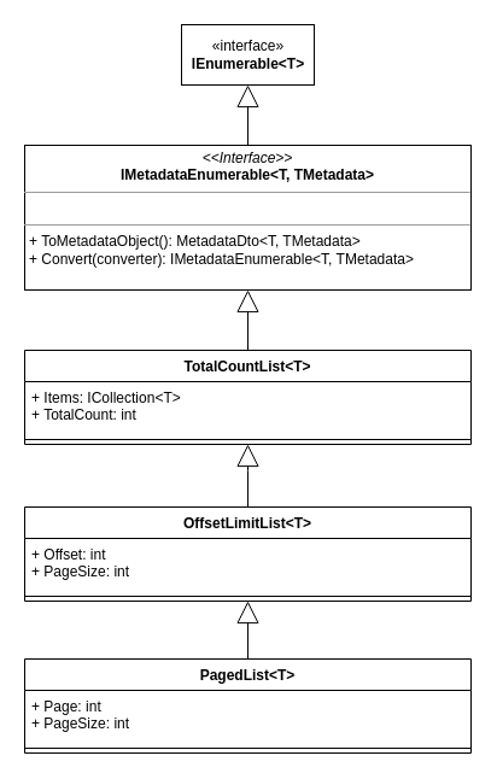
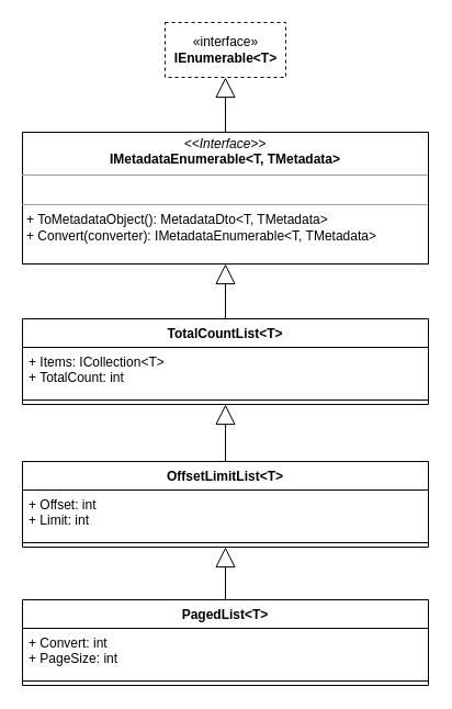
  <mxCell id="0" />
  <mxCell id="1" parent="0" />
- <mxCell id="2" value="«interface»&lt;br&gt;&lt;b&gt;IEnumerable&amp;lt;T&amp;gt;&lt;/b&gt;" style="html=1;" parent="1" vertex="1"><mxGeometry x="150" y="20" width="110" height="50" as="geometry" /></mxCell>
+ <mxCell id="2" value="«interface»&lt;br&gt;&lt;b&gt;IEnumerable&amp;lt;T&amp;gt;&lt;/b&gt;" style="html=1;dashed=1;" parent="1" vertex="1"><mxGeometry x="150" y="20" width="110" height="50" as="geometry" /></mxCell>
  <mxCell id="3" value="" style="edgeStyle=orthogonalEdgeStyle;rounded=0;html=1;jettySize=auto;orthogonalLoop=1;endArrow=block;endFill=0;endSize=16;" parent="1" source="4" target="2" edge="1"><mxGeometry relative="1" as="geometry" /></mxCell>
  <mxCell id="4" value="&lt;p style=&quot;margin: 0px ; margin-top: 4px ; text-align: center&quot;&gt;&lt;i&gt;&amp;lt;&amp;lt;Interface&amp;gt;&amp;gt;&lt;/i&gt;&lt;br&gt;&lt;b&gt;IMetadataEnumerable&amp;lt;T, TMetadata&amp;gt;&lt;/b&gt;&lt;br&gt;&lt;/p&gt;&lt;hr size=&quot;1&quot;&gt;&lt;p style=&quot;margin: 0px ; margin-left: 4px&quot;&gt;&lt;br&gt;&lt;/p&gt;&lt;hr size=&quot;1&quot;&gt;&lt;p style=&quot;margin: 0px ; margin-left: 4px&quot;&gt;+ ToMetadataObject(): MetadataDto&amp;lt;T, TMetadata&amp;gt;&lt;br&gt;+ Convert(converter): IMetadataEnumerable&amp;lt;T, TMetadata&amp;gt;&lt;/p&gt;" style="verticalAlign=top;align=left;overflow=fill;fontSize=12;fontFamily=Helvetica;html=1;" parent="1" vertex="1"><mxGeometry x="20" y="120" width="370" height="120" as="geometry" /></mxCell>
  <mxCell id="5" value="" style="edgeStyle=orthogonalEdgeStyle;rounded=0;html=1;endArrow=block;endFill=0;jettySize=auto;orthogonalLoop=1;endSize=16;" parent="1" source="10" target="4" edge="1"><mxGeometry relative="1" as="geometry" /></mxCell>
  <mxCell id="6" value="" style="edgeStyle=orthogonalEdgeStyle;rounded=0;html=1;endArrow=block;endFill=0;jettySize=auto;orthogonalLoop=1;entryX=0.5;entryY=1;entryDx=0;entryDy=0;endSize=16;" parent="1" source="7" target="13" edge="1"><mxGeometry relative="1" as="geometry"><mxPoint x="205" y="450" as="targetPoint" /><Array as="points" /></mxGeometry></mxCell>
  <mxCell id="7" value="PagedList&lt;T&gt;" style="swimlane;fontStyle=1;align=center;verticalAlign=top;childLayout=stackLayout;horizontal=1;startSize=26;horizontalStack=0;resizeParent=1;resizeParentMax=0;resizeLast=0;collapsible=1;marginBottom=0;" parent="1" vertex="1"><mxGeometry x="20" y="546" width="370" height="78" as="geometry" /></mxCell>
- <mxCell id="8" value="+ Page: int&#10;+ PageSize: int&#10;" style="text;strokeColor=none;fillColor=none;align=left;verticalAlign=top;spacingLeft=4;spacingRight=4;overflow=hidden;rotatable=0;points=[[0,0.5],[1,0.5]];portConstraint=eastwest;" parent="7" vertex="1"><mxGeometry y="26" width="370" height="44" as="geometry" /></mxCell>
+ <mxCell id="8" value="+ Convert: int&#10;+ PageSize: int&#10;" style="text;strokeColor=none;fillColor=none;align=left;verticalAlign=top;spacingLeft=4;spacingRight=4;overflow=hidden;rotatable=0;points=[[0,0.5],[1,0.5]];portConstraint=eastwest;" parent="7" vertex="1"><mxGeometry y="26" width="370" height="44" as="geometry" /></mxCell>
  <mxCell id="9" value="" style="line;strokeWidth=1;fillColor=none;align=left;verticalAlign=middle;spacingTop=-1;spacingLeft=3;spacingRight=3;rotatable=0;labelPosition=right;points=[];portConstraint=eastwest;" parent="7" vertex="1"><mxGeometry y="70" width="370" height="8" as="geometry" /></mxCell>
  <mxCell id="10" value="TotalCountList&lt;T&gt;" style="swimlane;fontStyle=1;align=center;verticalAlign=top;childLayout=stackLayout;horizontal=1;startSize=26;horizontalStack=0;resizeParent=1;resizeParentMax=0;resizeLast=0;collapsible=1;marginBottom=0;" parent="1" vertex="1"><mxGeometry x="20" y="290" width="370" height="78" as="geometry" /></mxCell>
  <mxCell id="11" value="+ Items: ICollection&lt;T&gt;&#10;+ TotalCount: int&#10;" style="text;strokeColor=none;fillColor=none;align=left;verticalAlign=top;spacingLeft=4;spacingRight=4;overflow=hidden;rotatable=0;points=[[0,0.5],[1,0.5]];portConstraint=eastwest;" parent="10" vertex="1"><mxGeometry y="26" width="370" height="44" as="geometry" /></mxCell>
  <mxCell id="12" value="" style="line;strokeWidth=1;fillColor=none;align=left;verticalAlign=middle;spacingTop=-1;spacingLeft=3;spacingRight=3;rotatable=0;labelPosition=right;points=[];portConstraint=eastwest;" parent="10" vertex="1"><mxGeometry y="70" width="370" height="8" as="geometry" /></mxCell>
  <mxCell id="13" value="OffsetLimitList&lt;T&gt;" style="swimlane;fontStyle=1;align=center;verticalAlign=top;childLayout=stackLayout;horizontal=1;startSize=26;horizontalStack=0;resizeParent=1;resizeParentMax=0;resizeLast=0;collapsible=1;marginBottom=0;" parent="1" vertex="1"><mxGeometry x="20" y="420" width="370" height="78" as="geometry" /></mxCell>
- <mxCell id="14" value="+ Offset: int&#10;+ PageSize: int&#10;" style="text;strokeColor=none;fillColor=none;align=left;verticalAlign=top;spacingLeft=4;spacingRight=4;overflow=hidden;rotatable=0;points=[[0,0.5],[1,0.5]];portConstraint=eastwest;" parent="13" vertex="1"><mxGeometry y="26" width="370" height="44" as="geometry" /></mxCell>
+ <mxCell id="14" value="+ Offset: int&#10;+ Limit: int&#10;" style="text;strokeColor=none;fillColor=none;align=left;verticalAlign=top;spacingLeft=4;spacingRight=4;overflow=hidden;rotatable=0;points=[[0,0.5],[1,0.5]];portConstraint=eastwest;" parent="13" vertex="1"><mxGeometry y="26" width="370" height="44" as="geometry" /></mxCell>
  <mxCell id="15" value="" style="line;strokeWidth=1;fillColor=none;align=left;verticalAlign=middle;spacingTop=-1;spacingLeft=3;spacingRight=3;rotatable=0;labelPosition=right;points=[];portConstraint=eastwest;" parent="13" vertex="1"><mxGeometry y="70" width="370" height="8" as="geometry" /></mxCell>
  <mxCell id="16" value="" style="edgeStyle=orthogonalEdgeStyle;rounded=0;html=1;endArrow=block;endFill=0;jettySize=auto;orthogonalLoop=1;endSize=16;" edge="1" parent="1" target="10"><mxGeometry relative="1" as="geometry"><mxPoint x="205" y="420" as="sourcePoint" /><mxPoint x="215" y="250" as="targetPoint" /><Array as="points"><mxPoint x="205" y="390" /><mxPoint x="205" y="390" /></Array></mxGeometry></mxCell>
